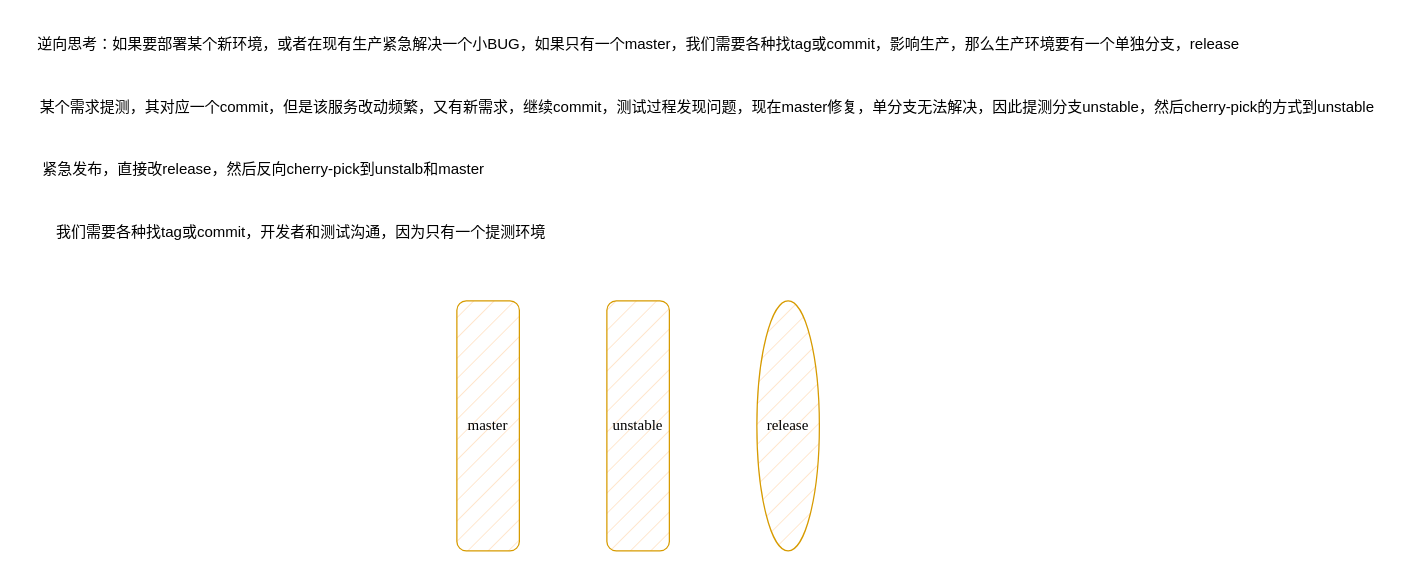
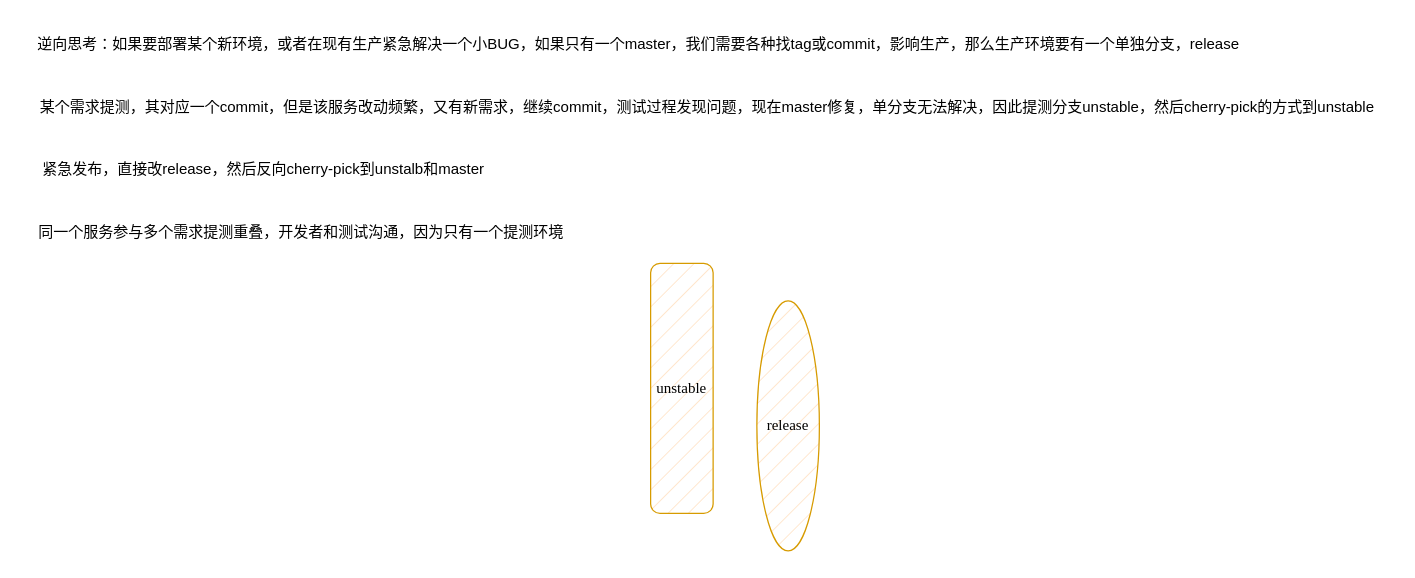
  <mxCell id="0" />
  <mxCell id="1" parent="0" />
  <mxCell id="2" value="逆向思考：如果要部署某个新环境，或者在现有生产紧急解决一个小BUG，如果只有一个master，我们需要各种找tag或commit，影响生产，那么生产环境要有一个单独分支，release" style="text;html=1;align=center;verticalAlign=middle;resizable=0;points=[];autosize=1;strokeColor=none;fillColor=none;" vertex="1" parent="1"><mxGeometry x="20" y="20" width="980" height="30" as="geometry" /></mxCell>
  <mxCell id="3" value="某个需求提测，其对应一个commit，但是该服务改动频繁，又有新需求，继续commit，测试过程发现问题，现在master修复，单分支无法解决，因此提测分支unstable，然后cherry-pick的方式到unstable" style="text;html=1;align=center;verticalAlign=middle;resizable=0;points=[];autosize=1;strokeColor=none;fillColor=none;" vertex="1" parent="1"><mxGeometry x="20" y="70" width="1090" height="30" as="geometry" /></mxCell>
  <mxCell id="4" value="紧急发布，直接改release，然后反向cherry-pick到unstalb和master" style="text;html=1;align=center;verticalAlign=middle;resizable=0;points=[];autosize=1;strokeColor=none;fillColor=none;" vertex="1" parent="1"><mxGeometry x="20" y="120" width="380" height="30" as="geometry" /></mxCell>
- <mxCell id="5" value="&lt;font face=&quot;Comic Sans MS&quot;&gt;master&lt;/font&gt;" style="rounded=1;whiteSpace=wrap;html=1;fillStyle=hatch;fillColor=#ffe6cc;strokeColor=#d79b00;" vertex="1" parent="1"><mxGeometry x="365" y="240" width="50" height="200" as="geometry" /></mxCell>
- <mxCell id="6" value="&lt;font face=&quot;Comic Sans MS&quot;&gt;unstable&lt;/font&gt;" style="rounded=1;whiteSpace=wrap;html=1;fillStyle=hatch;fillColor=#ffe6cc;strokeColor=#d79b00;" vertex="1" parent="1"><mxGeometry x="485" y="240" width="50" height="200" as="geometry" /></mxCell>
+ <mxCell id="6" value="&lt;font face=&quot;Comic Sans MS&quot;&gt;unstable&lt;/font&gt;" style="rounded=1;whiteSpace=wrap;html=1;fillStyle=hatch;fillColor=#ffe6cc;strokeColor=#d79b00;" vertex="1" parent="1"><mxGeometry x="520" y="210" width="50" height="200" as="geometry" /></mxCell>
  <mxCell id="7" value="&lt;font face=&quot;Comic Sans MS&quot;&gt;release&lt;/font&gt;" style="ellipse;whiteSpace=wrap;html=1;fillStyle=hatch;fillColor=#ffe6cc;strokeColor=#d79b00;" vertex="1" parent="1"><mxGeometry x="605" y="240" width="50" height="200" as="geometry" /></mxCell>
- <mxCell id="8" value="我们需要各种找tag或commit，开发者和测试沟通，因为只有一个提测环境" style="text;html=1;align=center;verticalAlign=middle;resizable=0;points=[];autosize=1;strokeColor=none;fillColor=none;" vertex="1" parent="1"><mxGeometry x="20" y="170" width="440" height="30" as="geometry" /></mxCell>
+ <mxCell id="8" value="同一个服务参与多个需求提测重叠，开发者和测试沟通，因为只有一个提测环境" style="text;html=1;align=center;verticalAlign=middle;resizable=0;points=[];autosize=1;strokeColor=none;fillColor=none;" vertex="1" parent="1"><mxGeometry x="20" y="170" width="440" height="30" as="geometry" /></mxCell>
